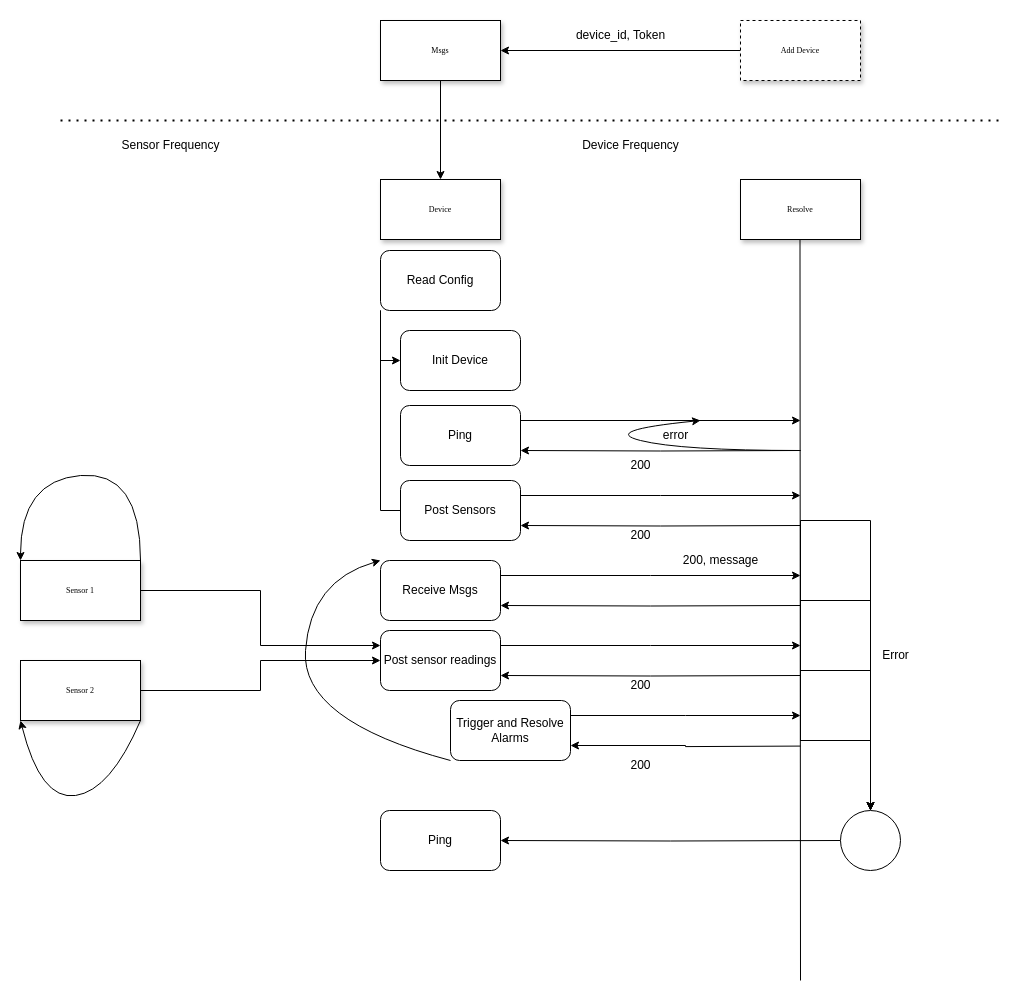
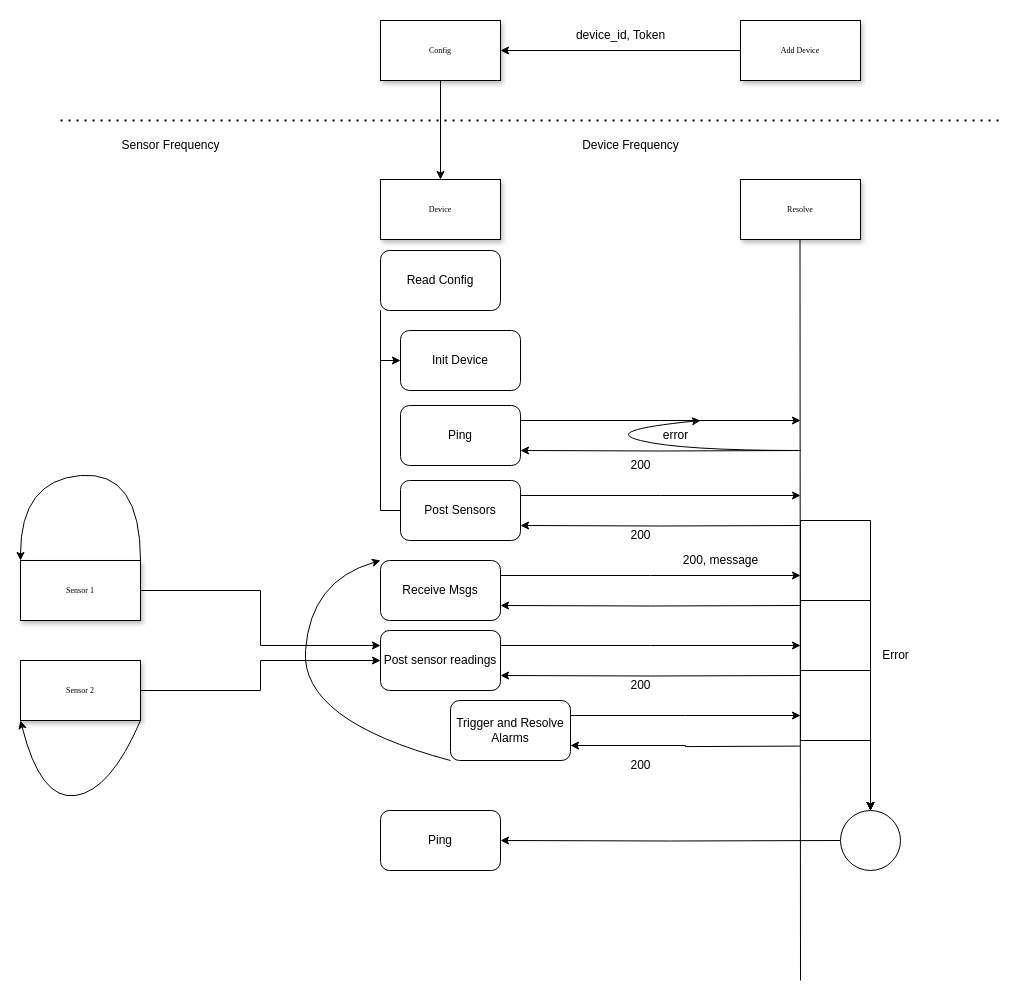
  <mxCell id="0" />
  <mxCell id="1" parent="0" />
  <mxCell id="2" value="&lt;div&gt;Resolve&lt;/div&gt;" style="rounded=0;whiteSpace=wrap;html=1;shadow=1;labelBackgroundColor=none;strokeWidth=1;fontFamily=Verdana;fontSize=8;align=center;" vertex="1" parent="1"><mxGeometry x="740" y="179" width="120" height="60" as="geometry" /></mxCell>
  <mxCell id="3" style="edgeStyle=orthogonalEdgeStyle;rounded=0;orthogonalLoop=1;jettySize=auto;html=1;exitX=1;exitY=0.5;exitDx=0;exitDy=0;entryX=0;entryY=0.25;entryDx=0;entryDy=0;" edge="1" parent="1" source="4" target="31"><mxGeometry relative="1" as="geometry" /></mxCell>
  <mxCell id="4" value="&lt;div&gt;Sensor 1&lt;/div&gt;" style="rounded=0;whiteSpace=wrap;html=1;shadow=1;labelBackgroundColor=none;strokeWidth=1;fontFamily=Verdana;fontSize=8;align=center;" vertex="1" parent="1"><mxGeometry x="20" y="560" width="120" height="60" as="geometry" /></mxCell>
  <mxCell id="5" style="edgeStyle=orthogonalEdgeStyle;rounded=0;orthogonalLoop=1;jettySize=auto;html=1;exitX=1;exitY=0.5;exitDx=0;exitDy=0;entryX=0;entryY=0.5;entryDx=0;entryDy=0;" edge="1" parent="1" source="6" target="31"><mxGeometry relative="1" as="geometry" /></mxCell>
  <mxCell id="6" value="&lt;div&gt;Sensor 2&lt;/div&gt;" style="rounded=0;whiteSpace=wrap;html=1;shadow=1;labelBackgroundColor=none;strokeWidth=1;fontFamily=Verdana;fontSize=8;align=center;" vertex="1" parent="1"><mxGeometry x="20" y="660" width="120" height="60" as="geometry" /></mxCell>
  <mxCell id="7" value="" style="endArrow=none;html=1;rounded=0;entryX=0.5;entryY=1;entryDx=0;entryDy=0;" edge="1" parent="1"><mxGeometry width="50" height="50" relative="1" as="geometry"><mxPoint x="800" y="980" as="sourcePoint" /><mxPoint x="799.5" y="239" as="targetPoint" /></mxGeometry></mxCell>
  <mxCell id="8" value="" style="endArrow=classic;html=1;rounded=0;entryX=0.5;entryY=0;entryDx=0;entryDy=0;" edge="1" parent="1"><mxGeometry width="50" height="50" relative="1" as="geometry"><mxPoint x="440" y="80" as="sourcePoint" /><mxPoint x="440" y="179" as="targetPoint" /></mxGeometry></mxCell>
  <mxCell id="9" value="Device" style="rounded=0;whiteSpace=wrap;html=1;shadow=1;labelBackgroundColor=none;strokeWidth=1;fontFamily=Verdana;fontSize=8;align=center;" vertex="1" parent="1"><mxGeometry x="380" y="179" width="120" height="60" as="geometry" /></mxCell>
- <mxCell id="10" value="Msgs" style="rounded=0;whiteSpace=wrap;html=1;shadow=1;labelBackgroundColor=none;strokeWidth=1;fontFamily=Verdana;fontSize=8;align=center;" vertex="1" parent="1"><mxGeometry x="380" y="20" width="120" height="60" as="geometry" /></mxCell>
+ <mxCell id="10" value="Config" style="rounded=0;whiteSpace=wrap;html=1;shadow=1;labelBackgroundColor=none;strokeWidth=1;fontFamily=Verdana;fontSize=8;align=center;" vertex="1" parent="1"><mxGeometry x="380" y="20" width="120" height="60" as="geometry" /></mxCell>
  <mxCell id="11" value="" style="endArrow=none;dashed=1;html=1;dashPattern=1 3;strokeWidth=2;rounded=0;" edge="1" parent="1"><mxGeometry width="50" height="50" relative="1" as="geometry"><mxPoint x="60" y="120" as="sourcePoint" /><mxPoint x="1000" y="120" as="targetPoint" /></mxGeometry></mxCell>
  <mxCell id="12" style="edgeStyle=orthogonalEdgeStyle;rounded=0;orthogonalLoop=1;jettySize=auto;html=1;entryX=1;entryY=0.5;entryDx=0;entryDy=0;" edge="1" parent="1" source="13" target="10"><mxGeometry relative="1" as="geometry" /></mxCell>
- <mxCell id="13" value="Add Device" style="rounded=0;whiteSpace=wrap;html=1;shadow=1;labelBackgroundColor=none;strokeWidth=1;fontFamily=Verdana;fontSize=8;align=center;dashed=1;" vertex="1" parent="1"><mxGeometry x="740" y="20" width="120" height="60" as="geometry" /></mxCell>
+ <mxCell id="13" value="Add Device" style="rounded=0;whiteSpace=wrap;html=1;shadow=1;labelBackgroundColor=none;strokeWidth=1;fontFamily=Verdana;fontSize=8;align=center;" vertex="1" parent="1"><mxGeometry x="740" y="20" width="120" height="60" as="geometry" /></mxCell>
  <mxCell id="14" value="&lt;div&gt;device_id, Token&lt;/div&gt;" style="text;html=1;align=center;verticalAlign=middle;resizable=0;points=[];autosize=1;strokeColor=none;fillColor=none;" vertex="1" parent="1"><mxGeometry x="565" y="20" width="110" height="30" as="geometry" /></mxCell>
  <mxCell id="15" style="edgeStyle=orthogonalEdgeStyle;rounded=0;orthogonalLoop=1;jettySize=auto;html=1;exitX=0;exitY=1;exitDx=0;exitDy=0;entryX=0;entryY=0.5;entryDx=0;entryDy=0;" edge="1" parent="1" source="17" target="18"><mxGeometry relative="1" as="geometry"><Array as="points"><mxPoint x="380" y="360" /></Array></mxGeometry></mxCell>
  <mxCell id="16" style="edgeStyle=orthogonalEdgeStyle;rounded=0;orthogonalLoop=1;jettySize=auto;html=1;exitX=0;exitY=1;exitDx=0;exitDy=0;entryX=0;entryY=0.5;entryDx=0;entryDy=0;endArrow=none;" edge="1" parent="1" source="17" target="25"><mxGeometry relative="1" as="geometry" /></mxCell>
  <mxCell id="17" value="&lt;div&gt;Read Config&lt;/div&gt;" style="rounded=1;whiteSpace=wrap;html=1;" vertex="1" parent="1"><mxGeometry x="380" y="250" width="120" height="60" as="geometry" /></mxCell>
  <mxCell id="18" value="&lt;div&gt;Init Device&lt;br&gt;&lt;/div&gt;" style="rounded=1;whiteSpace=wrap;html=1;" vertex="1" parent="1"><mxGeometry x="400" y="330" width="120" height="60" as="geometry" /></mxCell>
  <mxCell id="19" style="edgeStyle=orthogonalEdgeStyle;rounded=0;orthogonalLoop=1;jettySize=auto;html=1;exitX=1;exitY=0.25;exitDx=0;exitDy=0;" edge="1" parent="1" source="21"><mxGeometry relative="1" as="geometry"><mxPoint x="800" y="420" as="targetPoint" /></mxGeometry></mxCell>
  <mxCell id="20" style="edgeStyle=orthogonalEdgeStyle;rounded=0;orthogonalLoop=1;jettySize=auto;html=1;exitX=1;exitY=0.75;exitDx=0;exitDy=0;entryX=1;entryY=0.75;entryDx=0;entryDy=0;" edge="1" parent="1" target="21"><mxGeometry relative="1" as="geometry"><mxPoint x="800" y="450" as="sourcePoint" /></mxGeometry></mxCell>
  <mxCell id="21" value="Ping" style="rounded=1;whiteSpace=wrap;html=1;" vertex="1" parent="1"><mxGeometry x="400" y="405" width="120" height="60" as="geometry" /></mxCell>
  <mxCell id="22" value="" style="curved=1;endArrow=classic;html=1;rounded=0;" edge="1" parent="1"><mxGeometry width="50" height="50" relative="1" as="geometry"><mxPoint x="800" y="450" as="sourcePoint" /><mxPoint x="700" y="420" as="targetPoint" /><Array as="points"><mxPoint x="680" y="450" /><mxPoint x="600" y="430" /></Array></mxGeometry></mxCell>
  <mxCell id="23" style="edgeStyle=orthogonalEdgeStyle;rounded=0;orthogonalLoop=1;jettySize=auto;html=1;exitX=1;exitY=0.25;exitDx=0;exitDy=0;" edge="1" parent="1" source="25"><mxGeometry relative="1" as="geometry"><mxPoint x="800" y="495" as="targetPoint" /></mxGeometry></mxCell>
  <mxCell id="24" style="edgeStyle=orthogonalEdgeStyle;rounded=0;orthogonalLoop=1;jettySize=auto;html=1;exitX=1;exitY=0.75;exitDx=0;exitDy=0;entryX=1;entryY=0.75;entryDx=0;entryDy=0;" edge="1" parent="1" target="25"><mxGeometry relative="1" as="geometry"><mxPoint x="800" y="525" as="sourcePoint" /></mxGeometry></mxCell>
  <mxCell id="25" value="Post Sensors" style="rounded=1;whiteSpace=wrap;html=1;" vertex="1" parent="1"><mxGeometry x="400" y="480" width="120" height="60" as="geometry" /></mxCell>
  <mxCell id="26" style="edgeStyle=orthogonalEdgeStyle;rounded=0;orthogonalLoop=1;jettySize=auto;html=1;exitX=1;exitY=0.25;exitDx=0;exitDy=0;" edge="1" parent="1" source="28"><mxGeometry relative="1" as="geometry"><mxPoint x="800" y="575" as="targetPoint" /></mxGeometry></mxCell>
  <mxCell id="27" style="edgeStyle=orthogonalEdgeStyle;rounded=0;orthogonalLoop=1;jettySize=auto;html=1;exitX=1;exitY=0.75;exitDx=0;exitDy=0;entryX=1;entryY=0.75;entryDx=0;entryDy=0;" edge="1" parent="1" target="28"><mxGeometry relative="1" as="geometry"><mxPoint x="800" y="605" as="sourcePoint" /></mxGeometry></mxCell>
  <mxCell id="28" value="Receive Msgs" style="rounded=1;whiteSpace=wrap;html=1;" vertex="1" parent="1"><mxGeometry x="380" y="560" width="120" height="60" as="geometry" /></mxCell>
  <mxCell id="29" style="edgeStyle=orthogonalEdgeStyle;rounded=0;orthogonalLoop=1;jettySize=auto;html=1;exitX=1;exitY=0.25;exitDx=0;exitDy=0;" edge="1" parent="1" source="31"><mxGeometry relative="1" as="geometry"><mxPoint x="800" y="645" as="targetPoint" /></mxGeometry></mxCell>
  <mxCell id="30" style="edgeStyle=orthogonalEdgeStyle;rounded=0;orthogonalLoop=1;jettySize=auto;html=1;exitX=1;exitY=0.75;exitDx=0;exitDy=0;entryX=1;entryY=0.75;entryDx=0;entryDy=0;" edge="1" parent="1" target="31"><mxGeometry relative="1" as="geometry"><mxPoint x="800" y="675" as="sourcePoint" /></mxGeometry></mxCell>
  <mxCell id="31" value="Post sensor readings" style="rounded=1;whiteSpace=wrap;html=1;" vertex="1" parent="1"><mxGeometry x="380" y="630" width="120" height="60" as="geometry" /></mxCell>
  <mxCell id="32" style="edgeStyle=orthogonalEdgeStyle;rounded=0;orthogonalLoop=1;jettySize=auto;html=1;exitX=1;exitY=0.25;exitDx=0;exitDy=0;" edge="1" parent="1" source="34"><mxGeometry relative="1" as="geometry"><mxPoint x="800" y="715" as="targetPoint" /></mxGeometry></mxCell>
  <mxCell id="33" style="edgeStyle=orthogonalEdgeStyle;rounded=0;orthogonalLoop=1;jettySize=auto;html=1;exitX=1;exitY=0.75;exitDx=0;exitDy=0;entryX=1;entryY=0.75;entryDx=0;entryDy=0;" edge="1" parent="1" target="34"><mxGeometry relative="1" as="geometry"><mxPoint x="800" y="745.588" as="sourcePoint" /></mxGeometry></mxCell>
  <mxCell id="34" value="&lt;div&gt;Trigger and Resolve Alarms&lt;/div&gt;" style="rounded=1;whiteSpace=wrap;html=1;" vertex="1" parent="1"><mxGeometry x="450" y="700" width="120" height="60" as="geometry" /></mxCell>
  <mxCell id="35" value="Sensor Frequency" style="text;html=1;align=center;verticalAlign=middle;resizable=0;points=[];autosize=1;strokeColor=none;fillColor=none;" vertex="1" parent="1"><mxGeometry x="110" y="130" width="120" height="30" as="geometry" /></mxCell>
  <mxCell id="36" value="Device Frequency" style="text;html=1;align=center;verticalAlign=middle;resizable=0;points=[];autosize=1;strokeColor=none;fillColor=none;" vertex="1" parent="1"><mxGeometry x="570" y="130" width="120" height="30" as="geometry" /></mxCell>
  <mxCell id="37" value="" style="curved=1;endArrow=classic;html=1;rounded=0;exitX=0;exitY=1;exitDx=0;exitDy=0;entryX=0;entryY=0;entryDx=0;entryDy=0;" edge="1" parent="1" source="34" target="28"><mxGeometry width="50" height="50" relative="1" as="geometry"><mxPoint x="590" y="590" as="sourcePoint" /><mxPoint x="640" y="540" as="targetPoint" /><Array as="points"><mxPoint x="300" y="720" /><mxPoint x="310" y="580" /></Array></mxGeometry></mxCell>
  <mxCell id="38" value="200" style="text;html=1;align=center;verticalAlign=middle;resizable=0;points=[];autosize=1;strokeColor=none;fillColor=none;" vertex="1" parent="1"><mxGeometry x="620" y="520" width="40" height="30" as="geometry" /></mxCell>
  <mxCell id="39" value="200, message" style="text;html=1;align=center;verticalAlign=middle;resizable=0;points=[];autosize=1;strokeColor=none;fillColor=none;" vertex="1" parent="1"><mxGeometry x="670" y="545" width="100" height="30" as="geometry" /></mxCell>
  <mxCell id="40" value="200" style="text;html=1;align=center;verticalAlign=middle;resizable=0;points=[];autosize=1;strokeColor=none;fillColor=none;" vertex="1" parent="1"><mxGeometry x="620" y="670" width="40" height="30" as="geometry" /></mxCell>
  <mxCell id="41" value="200" style="text;html=1;align=center;verticalAlign=middle;resizable=0;points=[];autosize=1;strokeColor=none;fillColor=none;" vertex="1" parent="1"><mxGeometry x="620" y="750" width="40" height="30" as="geometry" /></mxCell>
  <mxCell id="42" value="200" style="text;html=1;align=center;verticalAlign=middle;resizable=0;points=[];autosize=1;strokeColor=none;fillColor=none;" vertex="1" parent="1"><mxGeometry x="620" y="450" width="40" height="30" as="geometry" /></mxCell>
  <mxCell id="43" value="&lt;div&gt;error&lt;/div&gt;" style="text;html=1;align=center;verticalAlign=middle;resizable=0;points=[];autosize=1;strokeColor=none;fillColor=none;" vertex="1" parent="1"><mxGeometry x="650" y="420" width="50" height="30" as="geometry" /></mxCell>
  <mxCell id="44" value="Ping" style="rounded=1;whiteSpace=wrap;html=1;" vertex="1" parent="1"><mxGeometry x="380" y="810" width="120" height="60" as="geometry" /></mxCell>
  <mxCell id="45" style="edgeStyle=orthogonalEdgeStyle;rounded=0;orthogonalLoop=1;jettySize=auto;html=1;entryX=1;entryY=0.5;entryDx=0;entryDy=0;" edge="1" parent="1" target="44"><mxGeometry relative="1" as="geometry"><mxPoint x="840" y="840" as="sourcePoint" /></mxGeometry></mxCell>
  <mxCell id="46" style="edgeStyle=orthogonalEdgeStyle;rounded=0;orthogonalLoop=1;jettySize=auto;html=1;entryX=0.5;entryY=0;entryDx=0;entryDy=0;entryPerimeter=0;" edge="1" parent="1" target="47"><mxGeometry relative="1" as="geometry"><mxPoint x="980" y="760" as="targetPoint" /><mxPoint x="800" y="740" as="sourcePoint" /><Array as="points"><mxPoint x="870" y="740" /></Array></mxGeometry></mxCell>
  <mxCell id="47" value="" style="verticalLabelPosition=bottom;verticalAlign=top;html=1;shape=mxgraph.flowchart.on-page_reference;" vertex="1" parent="1"><mxGeometry x="840" y="810" width="60" height="60" as="geometry" /></mxCell>
  <mxCell id="48" style="edgeStyle=orthogonalEdgeStyle;rounded=0;orthogonalLoop=1;jettySize=auto;html=1;entryX=0.5;entryY=0;entryDx=0;entryDy=0;entryPerimeter=0;" edge="1" parent="1"><mxGeometry relative="1" as="geometry"><mxPoint x="870" y="810" as="targetPoint" /><mxPoint x="800" y="740" as="sourcePoint" /><Array as="points"><mxPoint x="800" y="670" /><mxPoint x="870" y="670" /></Array></mxGeometry></mxCell>
  <mxCell id="49" style="edgeStyle=orthogonalEdgeStyle;rounded=0;orthogonalLoop=1;jettySize=auto;html=1;entryX=0.5;entryY=0;entryDx=0;entryDy=0;entryPerimeter=0;" edge="1" parent="1"><mxGeometry relative="1" as="geometry"><mxPoint x="870" y="810" as="targetPoint" /><mxPoint x="800" y="740" as="sourcePoint" /><Array as="points"><mxPoint x="800" y="600" /><mxPoint x="870" y="600" /></Array></mxGeometry></mxCell>
  <mxCell id="50" style="edgeStyle=orthogonalEdgeStyle;rounded=0;orthogonalLoop=1;jettySize=auto;html=1;entryX=0.5;entryY=0;entryDx=0;entryDy=0;entryPerimeter=0;" edge="1" parent="1"><mxGeometry relative="1" as="geometry"><mxPoint x="870" y="810" as="targetPoint" /><mxPoint x="800" y="740" as="sourcePoint" /><Array as="points"><mxPoint x="800" y="520" /><mxPoint x="870" y="520" /></Array></mxGeometry></mxCell>
  <mxCell id="51" value="Error" style="text;html=1;align=center;verticalAlign=middle;resizable=0;points=[];autosize=1;strokeColor=none;fillColor=none;" vertex="1" parent="1"><mxGeometry x="870" y="640" width="50" height="30" as="geometry" /></mxCell>
  <mxCell id="52" value="" style="curved=1;endArrow=classic;html=1;rounded=0;entryX=0;entryY=1;entryDx=0;entryDy=0;" edge="1" parent="1" target="6"><mxGeometry width="50" height="50" relative="1" as="geometry"><mxPoint x="140" y="720" as="sourcePoint" /><mxPoint x="-10" y="760" as="targetPoint" /><Array as="points"><mxPoint x="110" y="790" /><mxPoint x="40" y="800" /></Array></mxGeometry></mxCell>
  <mxCell id="53" value="" style="curved=1;endArrow=classic;html=1;rounded=0;entryX=0;entryY=0;entryDx=0;entryDy=0;exitX=1;exitY=0;exitDx=0;exitDy=0;" edge="1" parent="1" source="4" target="4"><mxGeometry width="50" height="50" relative="1" as="geometry"><mxPoint x="30" y="440" as="sourcePoint" /><mxPoint x="150" y="440" as="targetPoint" /><Array as="points"><mxPoint x="140" y="470" /><mxPoint x="20" y="480" /></Array></mxGeometry></mxCell>
